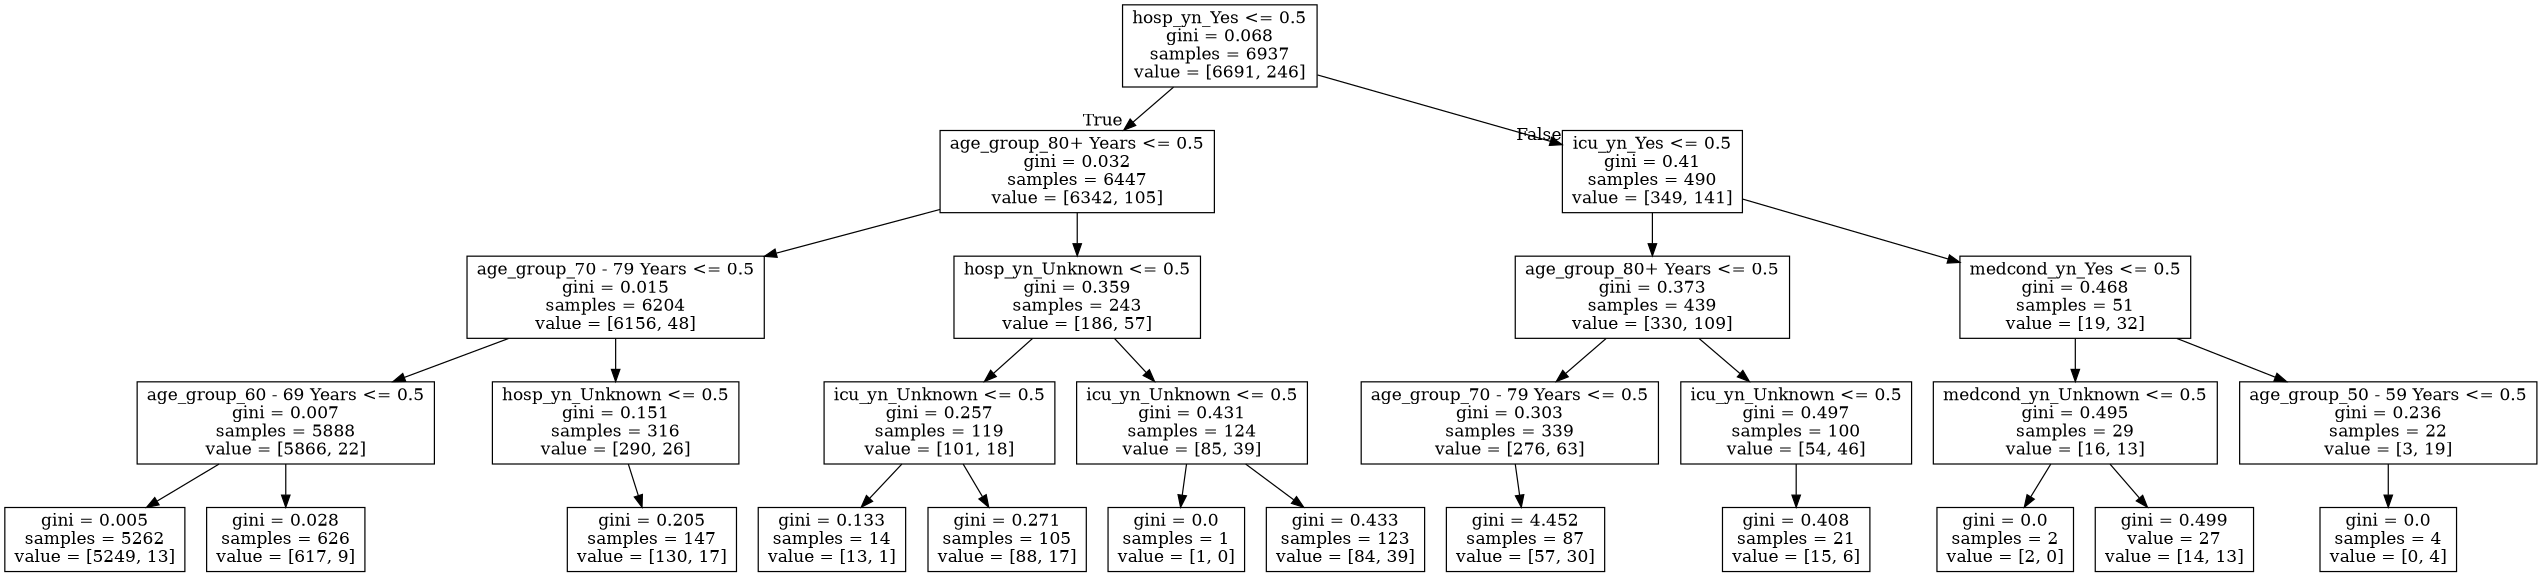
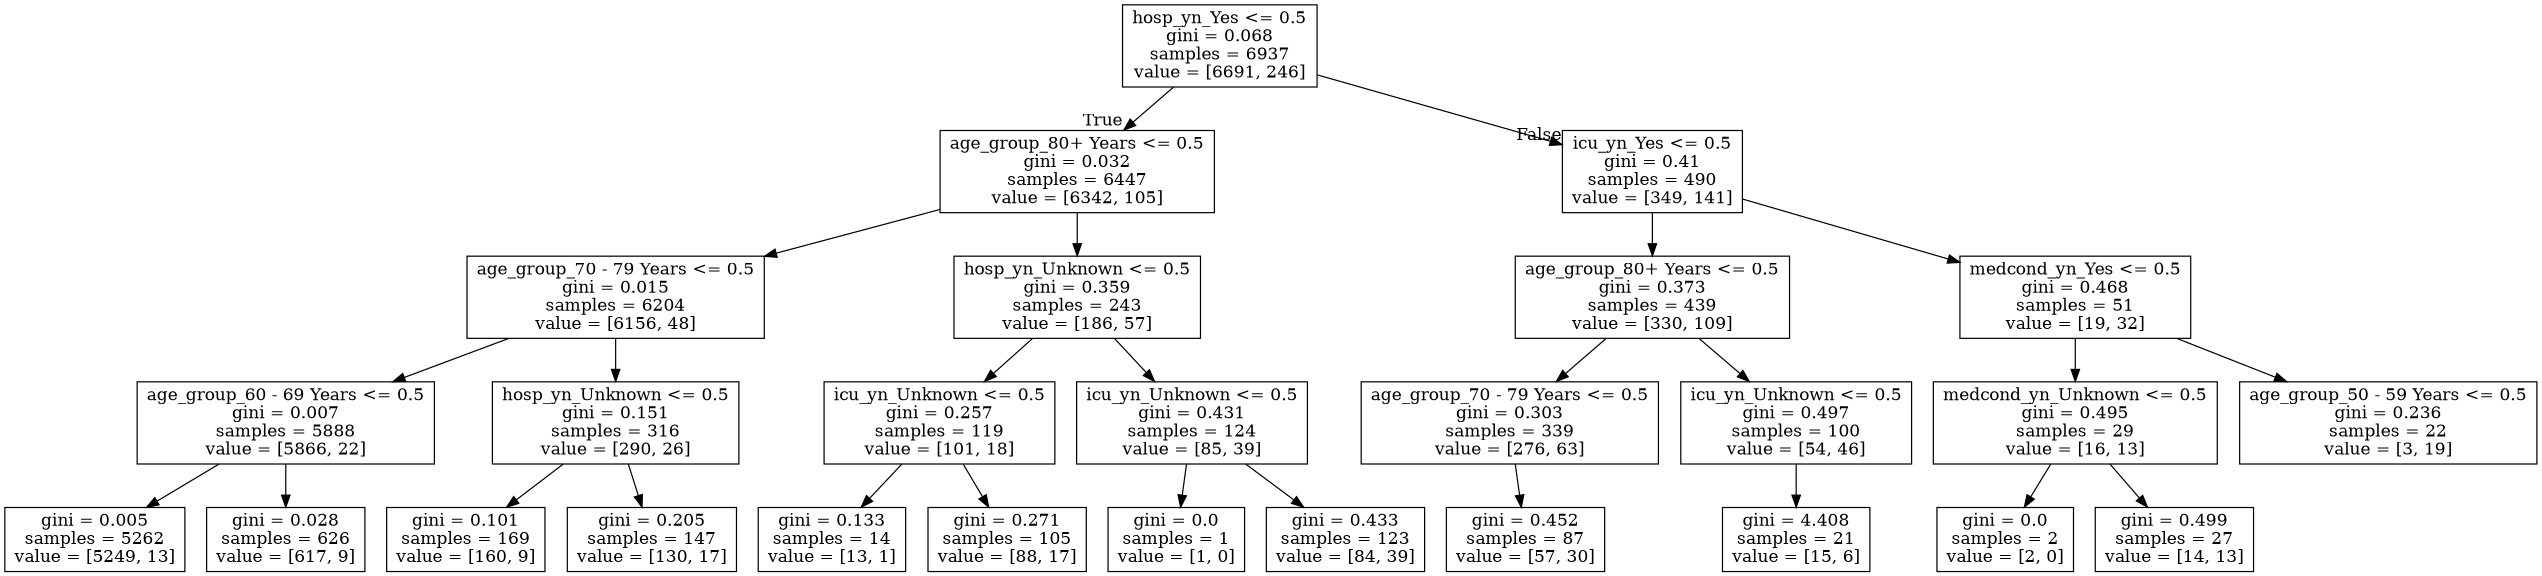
  digraph {
    fontname="DejaVu Serif"
    node [fontname="DejaVu Serif" shape=box]
    edge [fontname="DejaVu Serif"]
    n1 [label="hosp_yn_Yes <= 0.5\ngini = 0.068\nsamples = 6937\nvalue = [6691, 246]"]
    n2 [label="age_group_80+ Years <= 0.5\ngini = 0.032\nsamples = 6447\nvalue = [6342, 105]"]
    n3 [label="icu_yn_Yes <= 0.5\ngini = 0.41\nsamples = 490\nvalue = [349, 141]"]
    n4 [label="age_group_70 - 79 Years <= 0.5\ngini = 0.015\nsamples = 6204\nvalue = [6156, 48]"]
    n5 [label="hosp_yn_Unknown <= 0.5\ngini = 0.359\nsamples = 243\nvalue = [186, 57]"]
    n6 [label="age_group_80+ Years <= 0.5\ngini = 0.373\nsamples = 439\nvalue = [330, 109]"]
    n7 [label="medcond_yn_Yes <= 0.5\ngini = 0.468\nsamples = 51\nvalue = [19, 32]"]
    n8 [label="age_group_60 - 69 Years <= 0.5\ngini = 0.007\nsamples = 5888\nvalue = [5866, 22]"]
    n9 [label="hosp_yn_Unknown <= 0.5\ngini = 0.151\nsamples = 316\nvalue = [290, 26]"]
    n10 [label="icu_yn_Unknown <= 0.5\ngini = 0.257\nsamples = 119\nvalue = [101, 18]"]
    n11 [label="icu_yn_Unknown <= 0.5\ngini = 0.431\nsamples = 124\nvalue = [85, 39]"]
    n12 [label="gini = 0.005\nsamples = 5262\nvalue = [5249, 13]"]
    n13 [label="gini = 0.028\nsamples = 626\nvalue = [617, 9]"]
+   n14 [label="gini = 0.101\nsamples = 169\nvalue = [160, 9]"]
    n15 [label="gini = 0.205\nsamples = 147\nvalue = [130, 17]"]
    n16 [label="gini = 0.133\nsamples = 14\nvalue = [13, 1]"]
    n17 [label="gini = 0.271\nsamples = 105\nvalue = [88, 17]"]
    n18 [label="gini = 0.0\nsamples = 1\nvalue = [1, 0]"]
    n19 [label="gini = 0.433\nsamples = 123\nvalue = [84, 39]"]
    n20 [label="age_group_70 - 79 Years <= 0.5\ngini = 0.303\nsamples = 339\nvalue = [276, 63]"]
    n21 [label="icu_yn_Unknown <= 0.5\ngini = 0.497\nsamples = 100\nvalue = [54, 46]"]
    n22 [label="medcond_yn_Unknown <= 0.5\ngini = 0.495\nsamples = 29\nvalue = [16, 13]"]
    n23 [label="age_group_50 - 59 Years <= 0.5\ngini = 0.236\nsamples = 22\nvalue = [3, 19]"]
-   n24 [label="gini = 4.452\nsamples = 87\nvalue = [57, 30]"]
-   n25 [label="gini = 0.408\nsamples = 21\nvalue = [15, 6]"]
+   n24 [label="gini = 0.452\nsamples = 87\nvalue = [57, 30]"]
+   n25 [label="gini = 4.408\nsamples = 21\nvalue = [15, 6]"]
    n26 [label="gini = 0.0\nsamples = 2\nvalue = [2, 0]"]
-   n27 [label="gini = 0.499\nvalue = 27\nvalue = [14, 13]"]
-   n28 [label="gini = 0.0\nsamples = 4\nvalue = [0, 4]"]
+   n27 [label="gini = 0.499\nsamples = 27\nvalue = [14, 13]"]
    n1 -> n2 [headlabel=True labelangle=45 labeldistance=2.5]
    n1 -> n3 [headlabel=False labelangle=-45 labeldistance=2.5]
    n2 -> n4
    n2 -> n5
    n3 -> n6
    n3 -> n7
    n4 -> n8
    n4 -> n9
    n5 -> n10
    n5 -> n11
    n6 -> n20
    n6 -> n21
    n7 -> n22
    n7 -> n23
    n8 -> n12
    n8 -> n13
+   n9 -> n14
    n9 -> n15
    n10 -> n16
    n10 -> n17
    n11 -> n18
    n11 -> n19
    n20 -> n24
    n21 -> n25
    n22 -> n26
    n22 -> n27
-   n23 -> n28
  }
